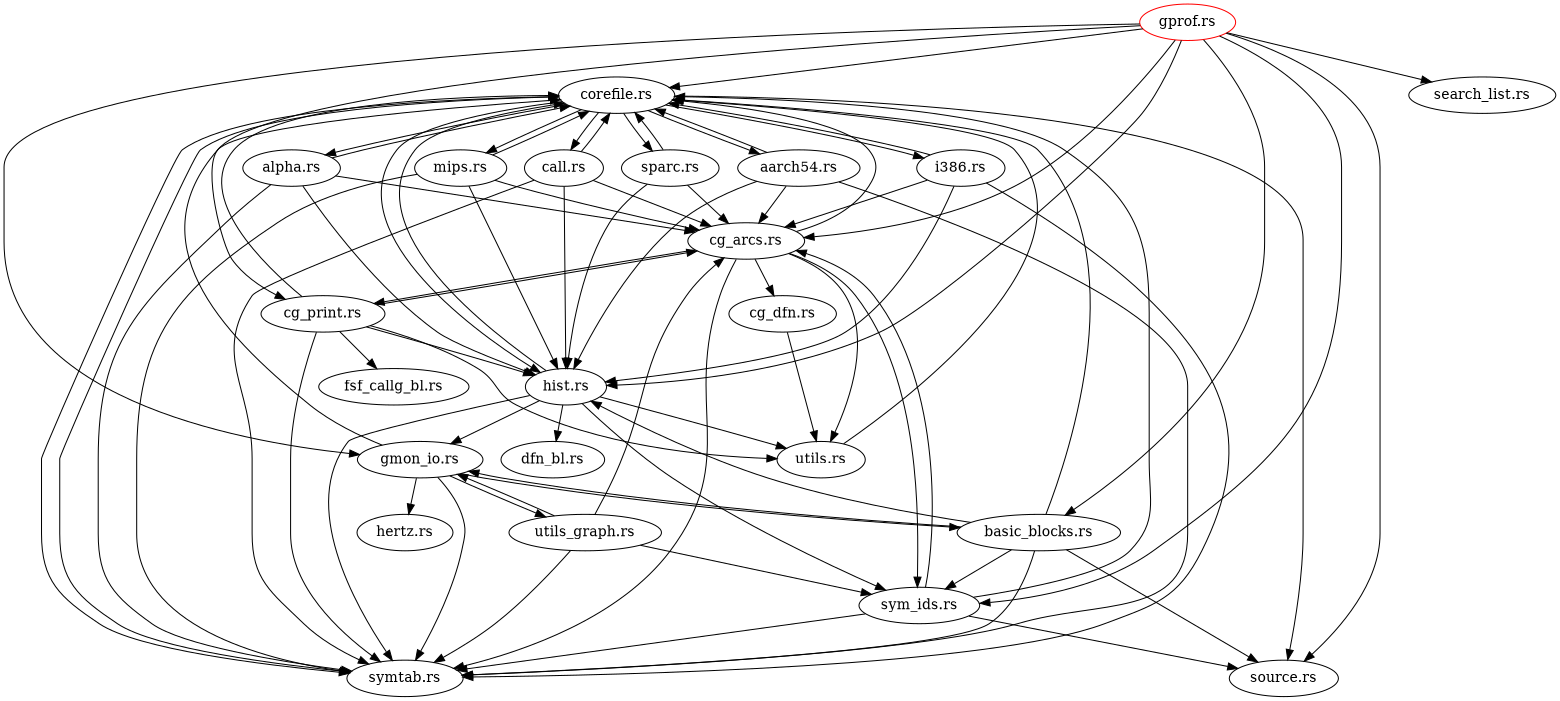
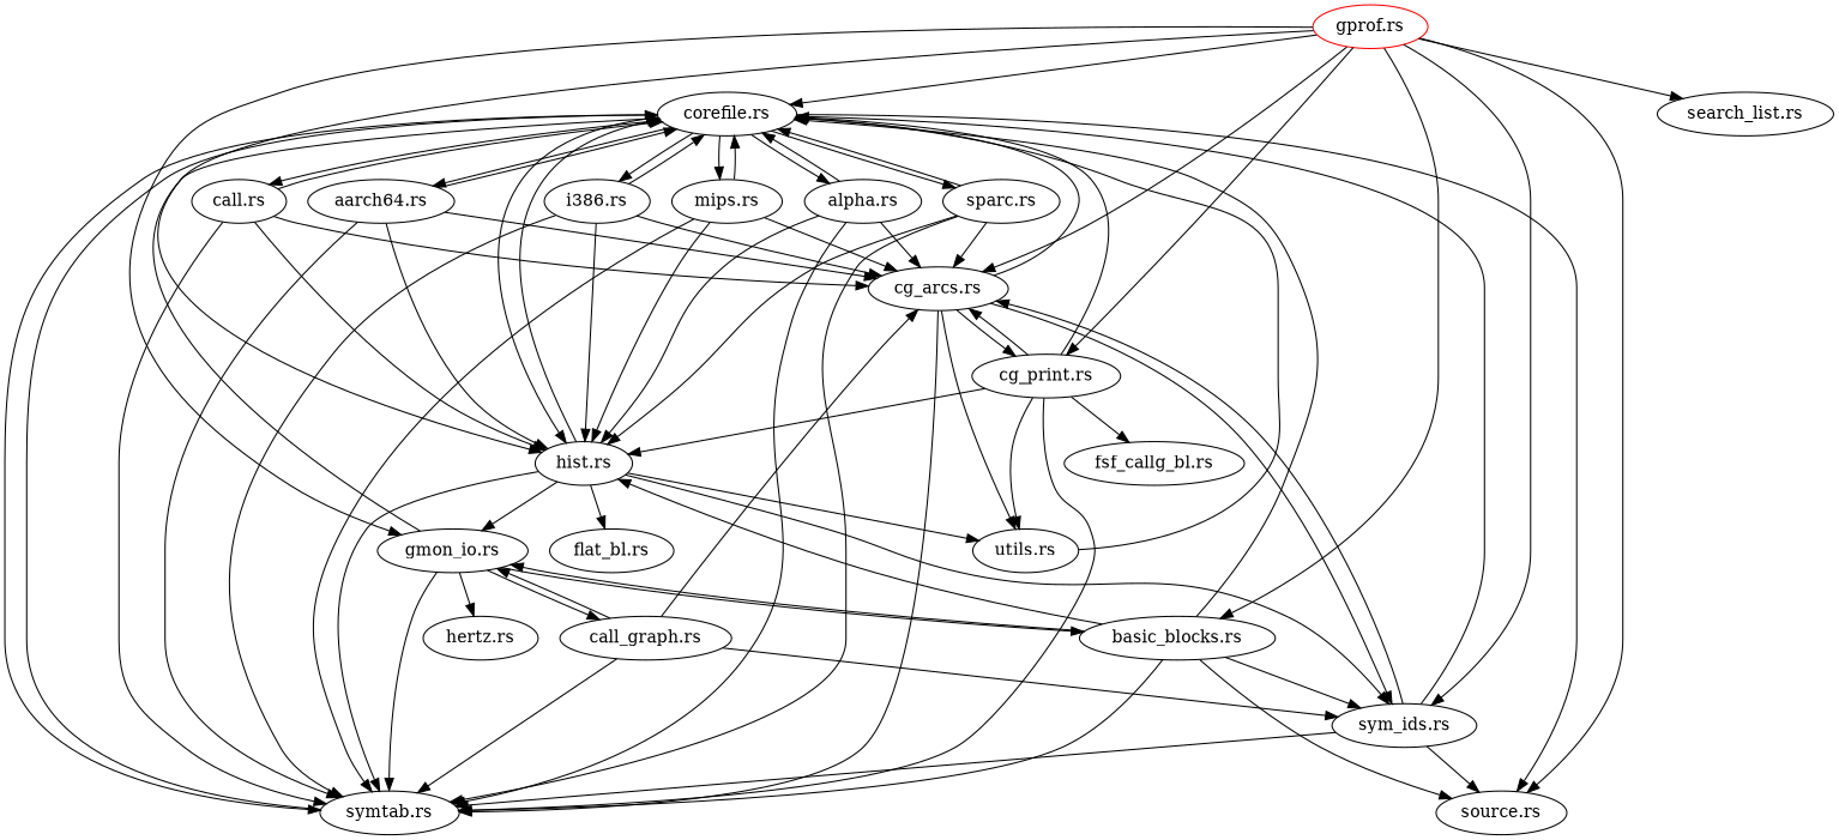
  strict digraph {
    n1 [label="corefile.rs"]
    n2 [label="alpha.rs"]
    n3 [label="sparc.rs"]
    n4 [label="source.rs"]
    n5 [label="hist.rs"]
    n6 [label="i386.rs"]
    n7 [label="mips.rs"]
    n8 [label="symtab.rs"]
    n9 [label="call.rs"]
-   n10 [label="aarch54.rs"]
+   n10 [label="aarch64.rs"]
    n11 [label="cg_arcs.rs"]
    n12 [label="utils.rs"]
    n13 [label="gmon_io.rs"]
    n14 [label="sym_ids.rs"]
-   n15 [label="dfn_bl.rs"]
+   n15 [label="flat_bl.rs"]
    n16 [label="cg_print.rs"]
    n17 [label="fsf_callg_bl.rs"]
-   n18 [label="cg_dfn.rs"]
    n19 [label="basic_blocks.rs"]
-   n20 [label="utils_graph.rs"]
+   n20 [label="call_graph.rs"]
    n21 [label="hertz.rs"]
    n22 [label="search_list.rs"]
    n23 [color=red label="gprof.rs"]
    n1 -> n2
    n1 -> n3
    n1 -> n4
    n1 -> n5
    n1 -> n6
    n1 -> n7
    n1 -> n8
    n1 -> n9
    n1 -> n10
    n2 -> n1
    n2 -> n5
    n2 -> n8
    n2 -> n11
    n3 -> n1
    n3 -> n5
+   n3 -> n8
    n3 -> n11
    n5 -> n1
    n5 -> n8
    n5 -> n12
    n5 -> n13
    n5 -> n14
    n5 -> n15
    n6 -> n1
    n6 -> n5
    n6 -> n8
    n6 -> n11
    n7 -> n1
    n7 -> n5
    n7 -> n8
    n7 -> n11
    n8 -> n1
    n9 -> n1
    n9 -> n5
    n9 -> n8
    n9 -> n11
    n10 -> n1
    n10 -> n5
    n10 -> n8
    n10 -> n11
    n11 -> n1
    n11 -> n8
    n11 -> n12
    n11 -> n14
    n11 -> n16
-   n11 -> n18
    n12 -> n1
    n13 -> n1
    n13 -> n8
    n13 -> n19
    n13 -> n20
    n13 -> n21
    n14 -> n1
    n14 -> n4
    n14 -> n8
    n14 -> n11
    n16 -> n1
    n16 -> n5
    n16 -> n8
    n16 -> n11
    n16 -> n12
    n16 -> n17
-   n18 -> n12
    n19 -> n1
    n19 -> n4
    n19 -> n5
    n19 -> n8
    n19 -> n13
    n19 -> n14
    n20 -> n8
    n20 -> n11
    n20 -> n13
    n20 -> n14
    n23 -> n1
    n23 -> n4
    n23 -> n5
    n23 -> n11
    n23 -> n13
    n23 -> n14
    n23 -> n16
    n23 -> n19
    n23 -> n22
  }
